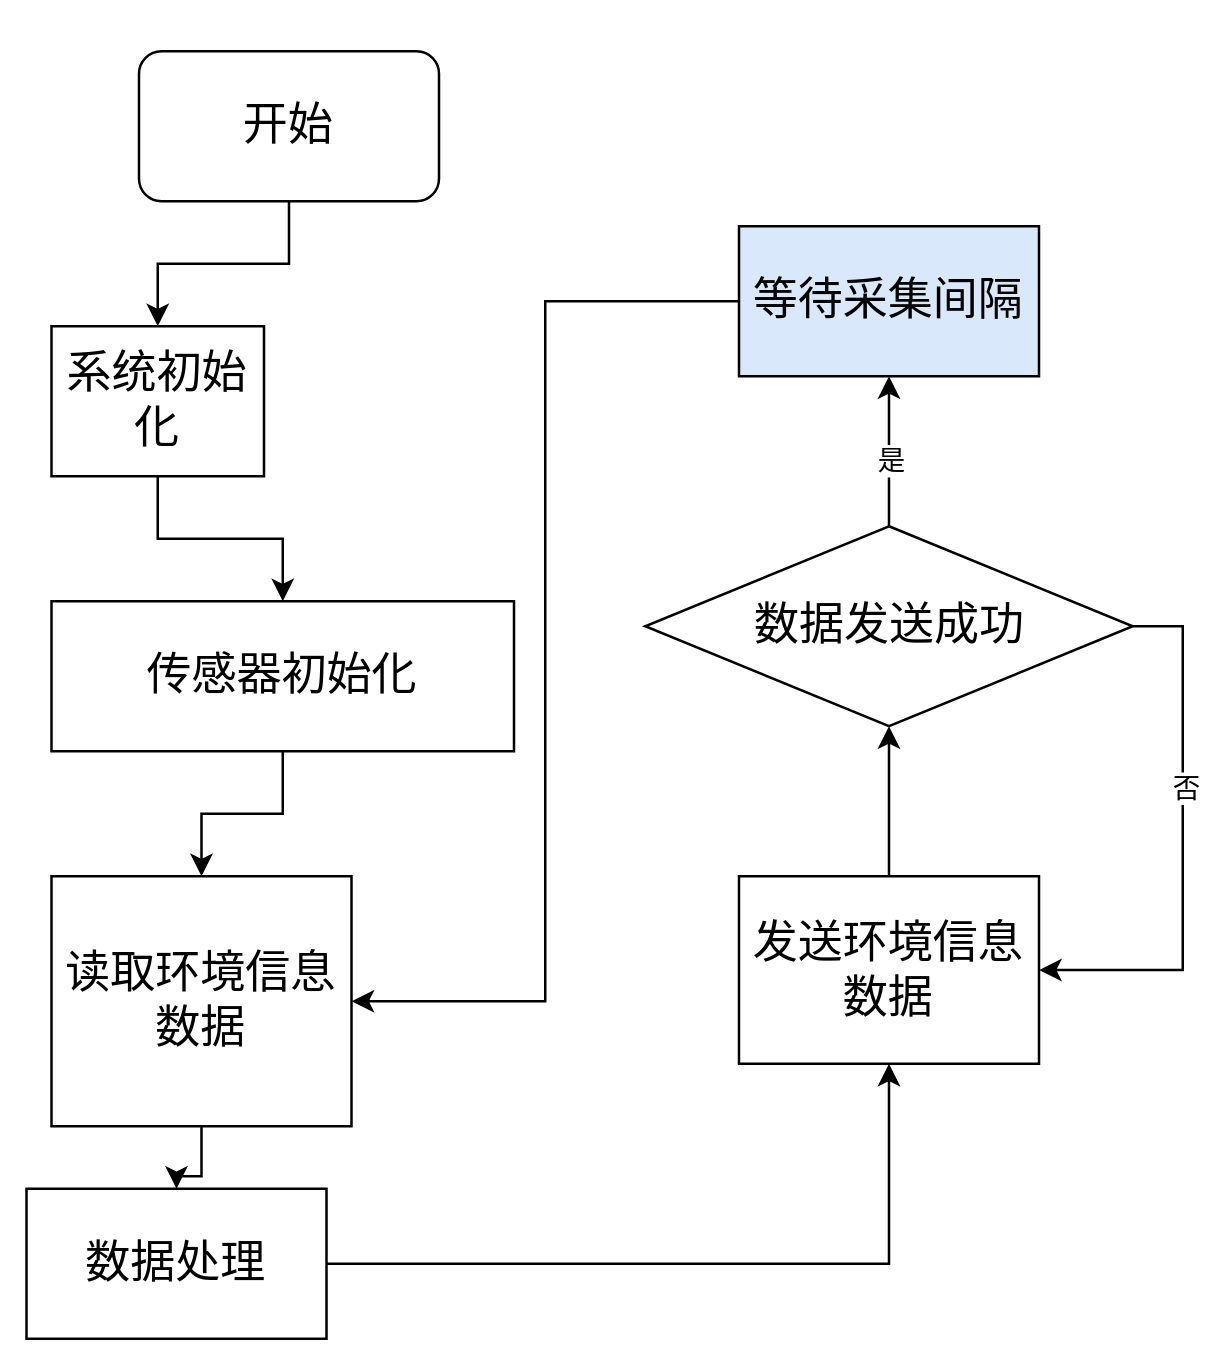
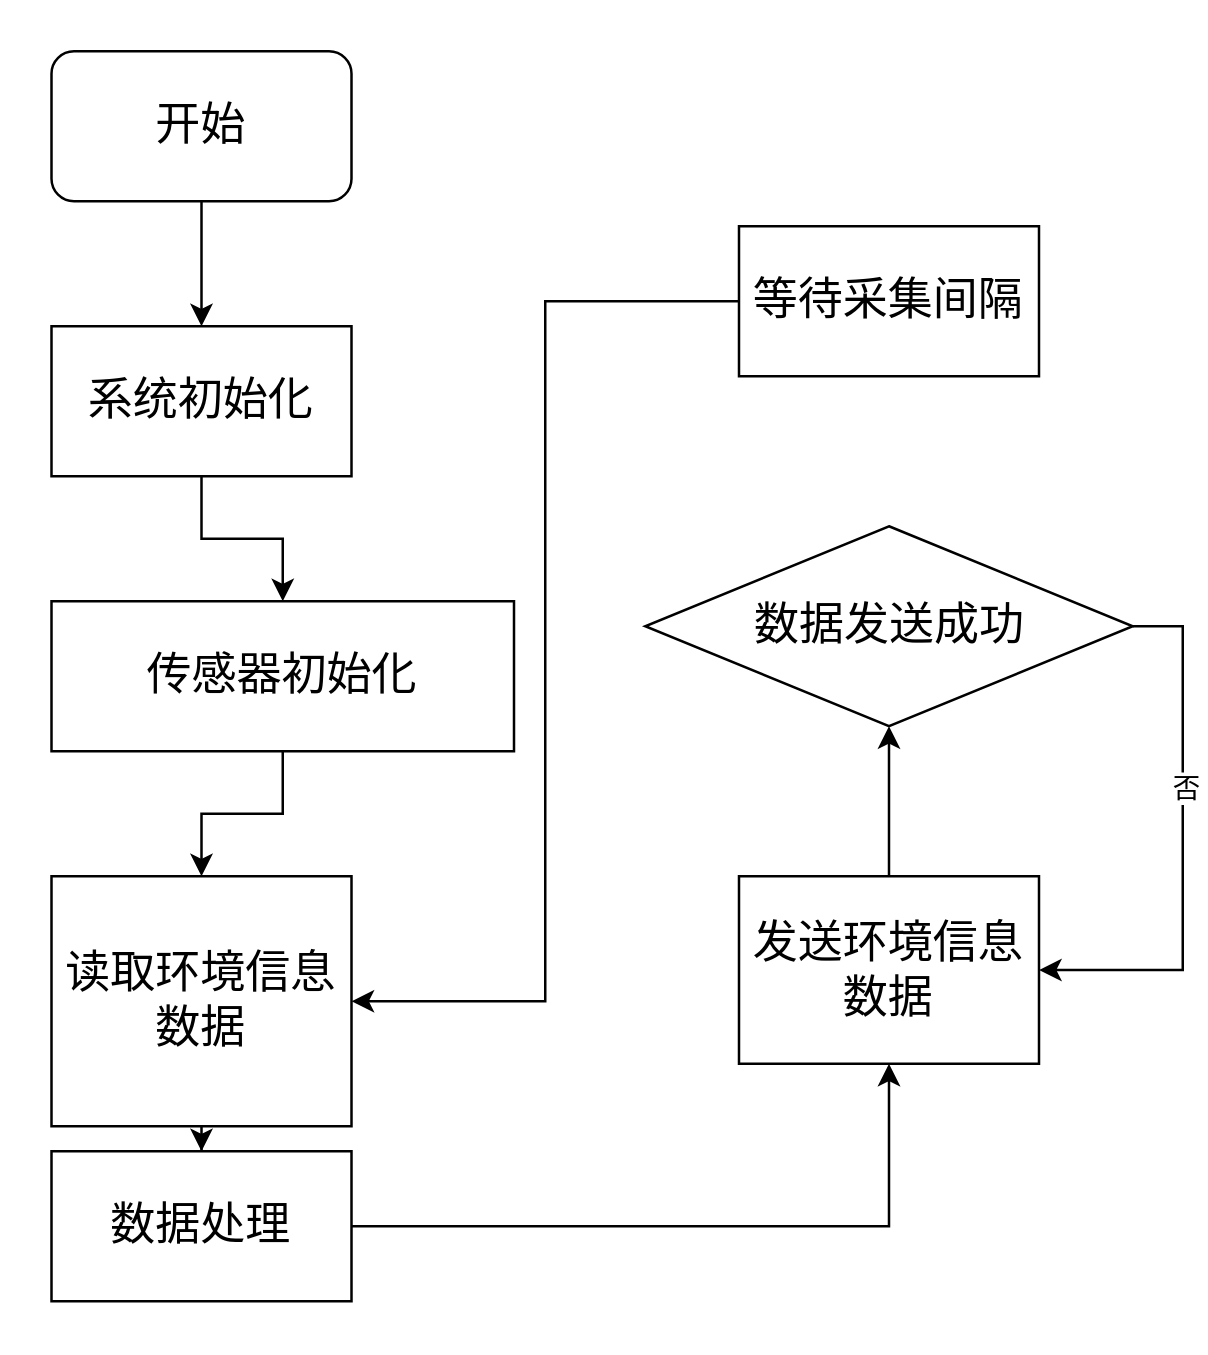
  <mxCell id="0" />
  <mxCell id="1" parent="0" />
  <mxCell id="2" value="" style="edgeStyle=orthogonalEdgeStyle;rounded=0;orthogonalLoop=1;jettySize=auto;html=1;" edge="1" parent="1" source="3" target="5"><mxGeometry relative="1" as="geometry" /></mxCell>
- <mxCell id="3" value="&lt;font style=&quot;font-size: 18px;&quot; face=&quot;宋体&quot;&gt;开始&lt;/font&gt;" style="rounded=1;whiteSpace=wrap;html=1;" vertex="1" parent="1"><mxGeometry x="55" y="20" width="120" height="60" as="geometry" /></mxCell>
+ <mxCell id="3" value="&lt;font style=&quot;font-size: 18px;&quot; face=&quot;宋体&quot;&gt;开始&lt;/font&gt;" style="rounded=1;whiteSpace=wrap;html=1;" vertex="1" parent="1"><mxGeometry x="20" y="20" width="120" height="60" as="geometry" /></mxCell>
  <mxCell id="4" value="" style="edgeStyle=orthogonalEdgeStyle;rounded=0;orthogonalLoop=1;jettySize=auto;html=1;" edge="1" parent="1" source="5" target="7"><mxGeometry relative="1" as="geometry" /></mxCell>
- <mxCell id="5" value="&lt;font style=&quot;font-size: 18px;&quot; face=&quot;宋体&quot;&gt;系统初始化&lt;/font&gt;" style="rounded=0;whiteSpace=wrap;html=1;" vertex="1" parent="1"><mxGeometry x="20" y="130" width="85" height="60" as="geometry" /></mxCell>
+ <mxCell id="5" value="&lt;font style=&quot;font-size: 18px;&quot; face=&quot;宋体&quot;&gt;系统初始化&lt;/font&gt;" style="rounded=0;whiteSpace=wrap;html=1;" vertex="1" parent="1"><mxGeometry x="20" y="130" width="120" height="60" as="geometry" /></mxCell>
  <mxCell id="6" value="" style="edgeStyle=orthogonalEdgeStyle;rounded=0;orthogonalLoop=1;jettySize=auto;html=1;" edge="1" parent="1" source="7" target="9"><mxGeometry relative="1" as="geometry" /></mxCell>
  <mxCell id="7" value="&lt;font style=&quot;font-size: 18px;&quot; face=&quot;宋体&quot;&gt;传感器初始化&lt;/font&gt;" style="rounded=0;whiteSpace=wrap;html=1;" vertex="1" parent="1"><mxGeometry x="20" y="240" width="185" height="60" as="geometry" /></mxCell>
  <mxCell id="8" style="edgeStyle=orthogonalEdgeStyle;rounded=0;orthogonalLoop=1;jettySize=auto;html=1;" edge="1" parent="1" source="9" target="11"><mxGeometry relative="1" as="geometry" /></mxCell>
  <mxCell id="9" value="&lt;font style=&quot;font-size: 18px;&quot; face=&quot;宋体&quot;&gt;读取环境信息数据&lt;/font&gt;" style="rounded=0;whiteSpace=wrap;html=1;" vertex="1" parent="1"><mxGeometry x="20" y="350" width="120" height="100" as="geometry" /></mxCell>
  <mxCell id="10" value="" style="edgeStyle=orthogonalEdgeStyle;rounded=0;orthogonalLoop=1;jettySize=auto;html=1;" edge="1" parent="1" source="11" target="13"><mxGeometry relative="1" as="geometry" /></mxCell>
- <mxCell id="11" value="&lt;font style=&quot;font-size: 18px;&quot; face=&quot;宋体&quot;&gt;数据处理&lt;/font&gt;" style="rounded=0;whiteSpace=wrap;html=1;" vertex="1" parent="1"><mxGeometry x="10" y="475" width="120" height="60" as="geometry" /></mxCell>
+ <mxCell id="11" value="&lt;font style=&quot;font-size: 18px;&quot; face=&quot;宋体&quot;&gt;数据处理&lt;/font&gt;" style="rounded=0;whiteSpace=wrap;html=1;" vertex="1" parent="1"><mxGeometry x="20" y="460" width="120" height="60" as="geometry" /></mxCell>
  <mxCell id="12" value="" style="edgeStyle=orthogonalEdgeStyle;rounded=0;orthogonalLoop=1;jettySize=auto;html=1;" edge="1" parent="1" source="13" target="18"><mxGeometry relative="1" as="geometry" /></mxCell>
  <mxCell id="13" value="&lt;font style=&quot;font-size: 18px;&quot; face=&quot;宋体&quot;&gt;发送环境信息数据&lt;/font&gt;" style="rounded=0;whiteSpace=wrap;html=1;" vertex="1" parent="1"><mxGeometry x="295" y="350" width="120" height="75" as="geometry" /></mxCell>
- <mxCell id="14" value="" style="edgeStyle=orthogonalEdgeStyle;rounded=0;orthogonalLoop=1;jettySize=auto;html=1;" edge="1" parent="1" source="18" target="20"><mxGeometry relative="1" as="geometry" /></mxCell>
- <mxCell id="15" value="是" style="edgeLabel;html=1;align=center;verticalAlign=middle;resizable=0;points=[];" vertex="1" connectable="0" parent="14"><mxGeometry x="-0.089" relative="1" as="geometry"><mxPoint as="offset" /></mxGeometry></mxCell>
  <mxCell id="16" style="edgeStyle=orthogonalEdgeStyle;rounded=0;orthogonalLoop=1;jettySize=auto;html=1;exitX=1;exitY=0.5;exitDx=0;exitDy=0;entryX=1;entryY=0.5;entryDx=0;entryDy=0;" edge="1" parent="1" source="18" target="13"><mxGeometry relative="1" as="geometry" /></mxCell>
  <mxCell id="17" value="否" style="edgeLabel;html=1;align=center;verticalAlign=middle;resizable=0;points=[];" vertex="1" connectable="0" parent="16"><mxGeometry x="-0.223" y="1" relative="1" as="geometry"><mxPoint as="offset" /></mxGeometry></mxCell>
  <mxCell id="18" value="&lt;font style=&quot;font-size: 18px;&quot; face=&quot;宋体&quot;&gt;数据发送成功&lt;/font&gt;" style="rhombus;whiteSpace=wrap;html=1;" vertex="1" parent="1"><mxGeometry x="257.5" y="210" width="195" height="80" as="geometry" /></mxCell>
  <mxCell id="19" style="edgeStyle=orthogonalEdgeStyle;rounded=0;orthogonalLoop=1;jettySize=auto;html=1;entryX=1;entryY=0.5;entryDx=0;entryDy=0;" edge="1" parent="1" source="20" target="9"><mxGeometry relative="1" as="geometry" /></mxCell>
- <mxCell id="20" value="&lt;font style=&quot;font-size: 18px;&quot; face=&quot;宋体&quot;&gt;等待采集间隔&lt;/font&gt;" style="rounded=0;whiteSpace=wrap;html=1;fillColor=#dae8fc;" vertex="1" parent="1"><mxGeometry x="295" y="90" width="120" height="60" as="geometry" /></mxCell>
+ <mxCell id="20" value="&lt;font style=&quot;font-size: 18px;&quot; face=&quot;宋体&quot;&gt;等待采集间隔&lt;/font&gt;" style="rounded=0;whiteSpace=wrap;html=1;" vertex="1" parent="1"><mxGeometry x="295" y="90" width="120" height="60" as="geometry" /></mxCell>
